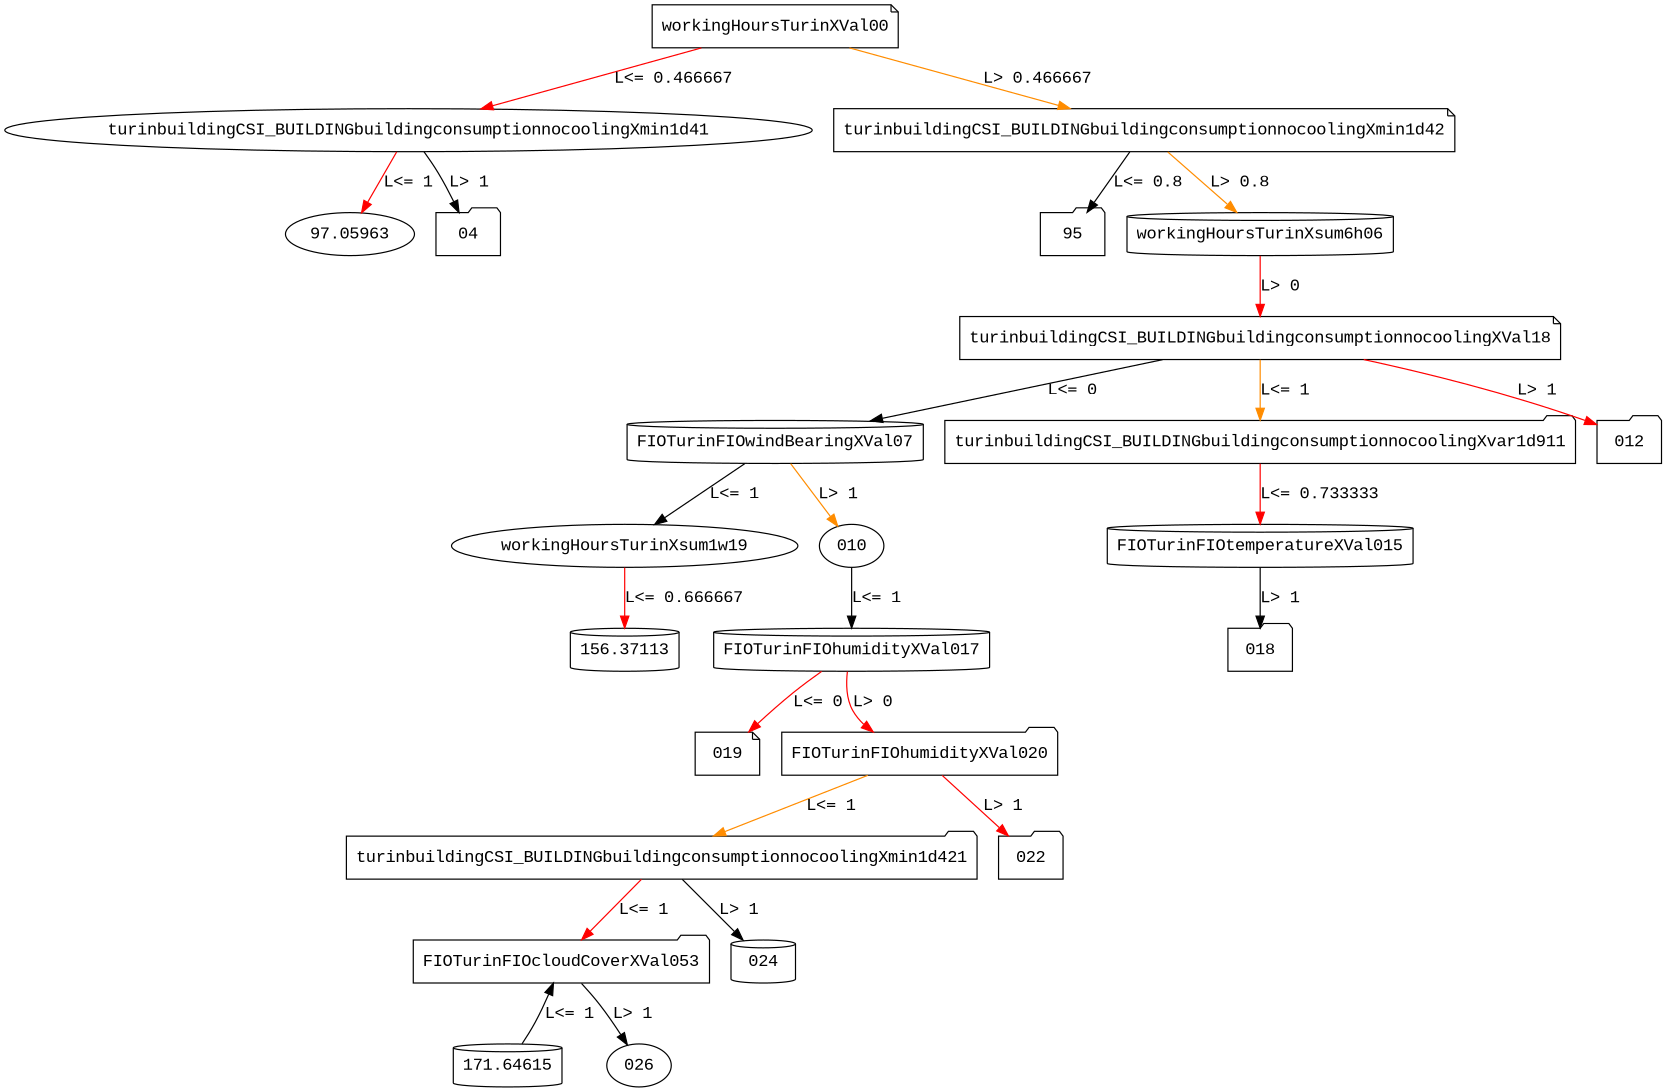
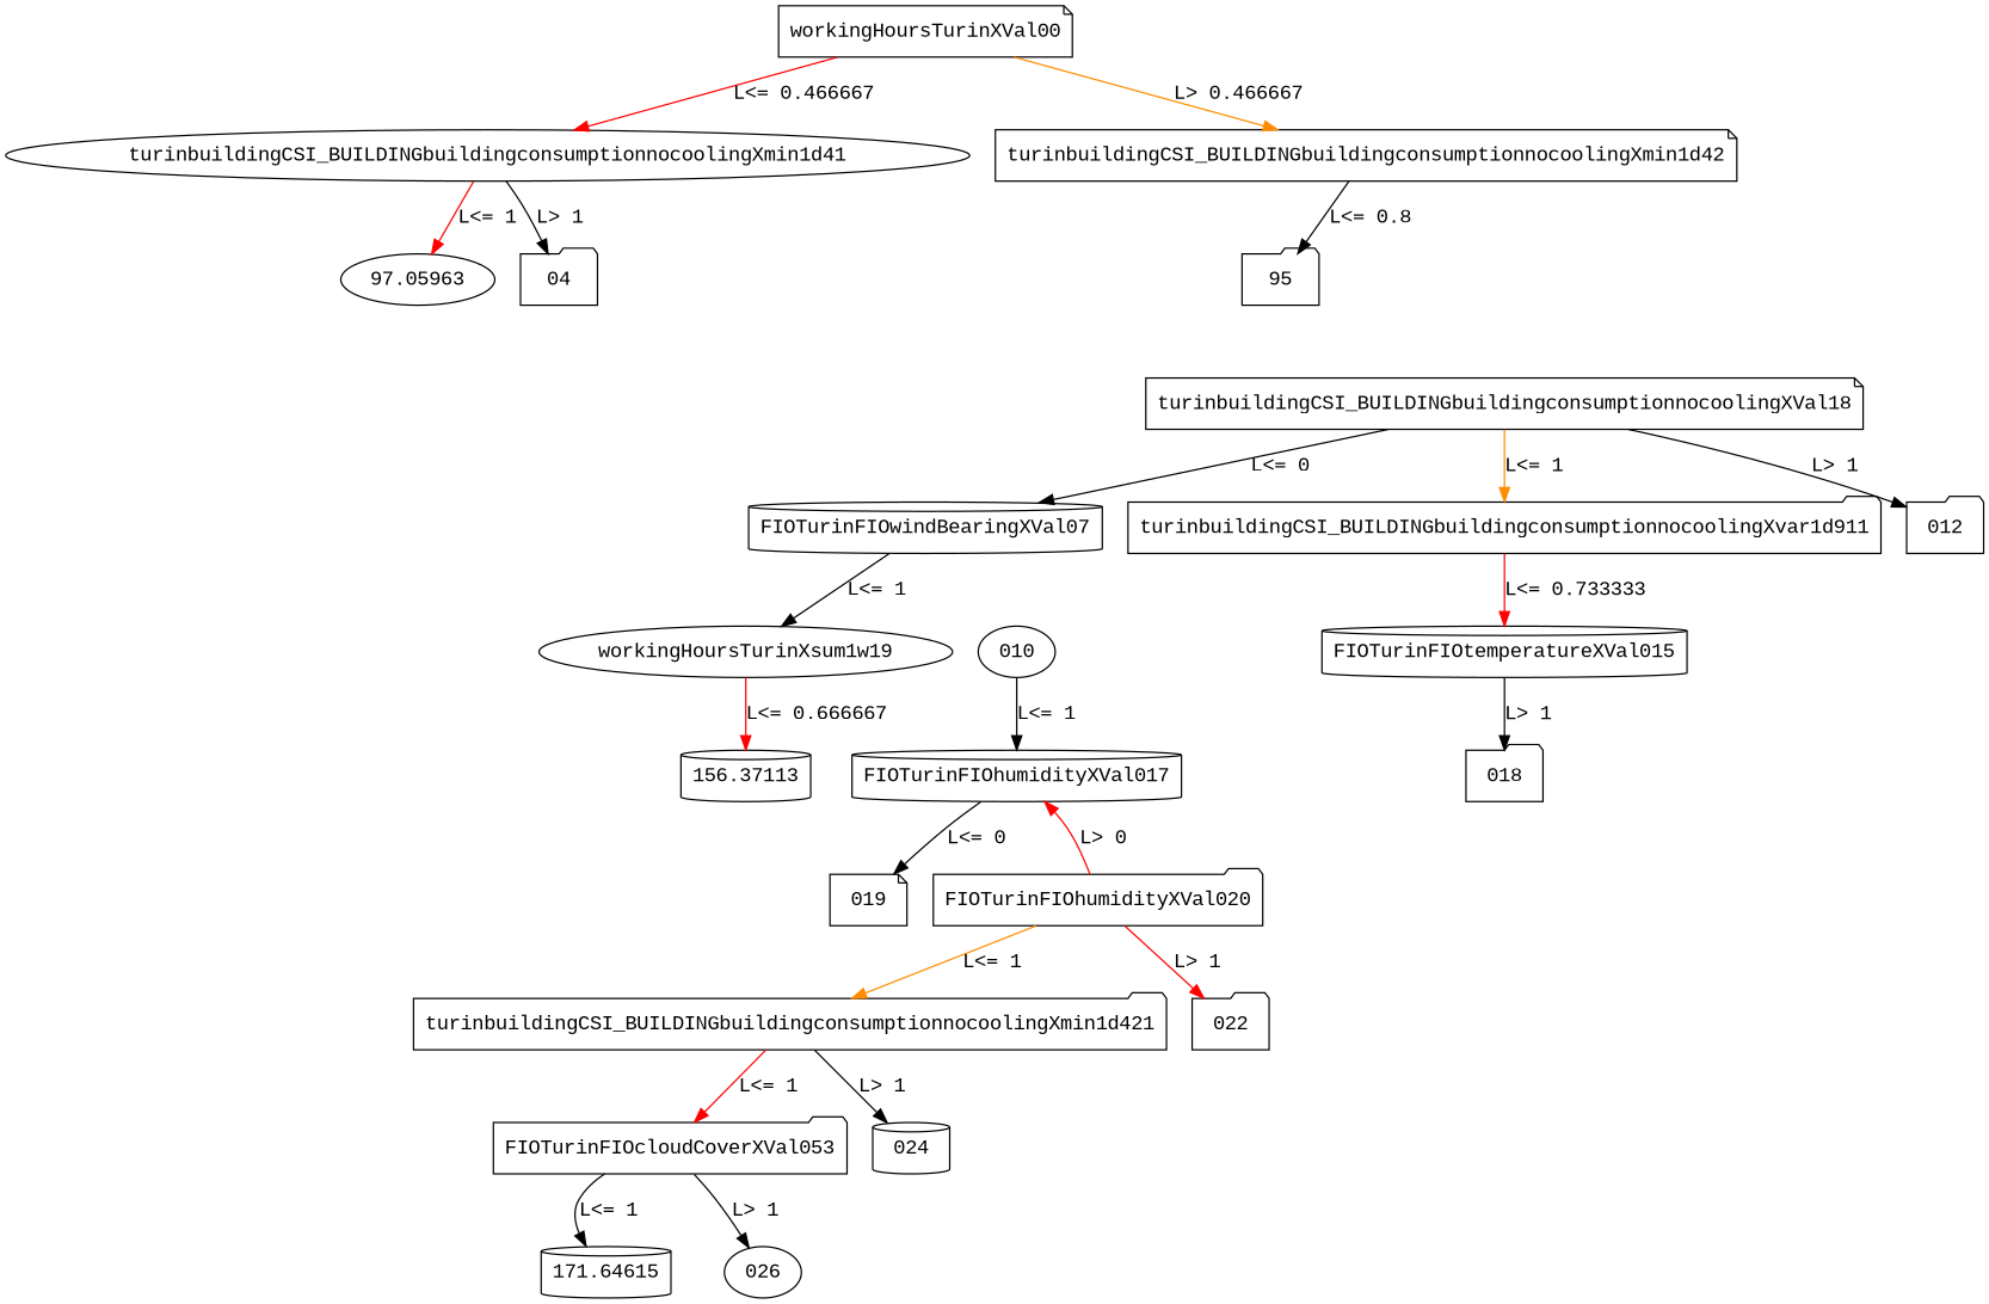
  digraph {
    fontname="Liberation Mono"
    node [fontname="Liberation Mono" shape=folder]
    edge [color=black fontname="Liberation Mono"]
    workingHoursTurinXVal00 [shape=note]
    turinbuildingCSI_BUILDINGbuildingconsumptionnocoolingXmin1d41 [shape=ellipse]
    turinbuildingCSI_BUILDINGbuildingconsumptionnocoolingXmin1d42 [shape=note]
    n4 [label=97.05963 shape=ellipse]
    04
    n6 [label=95]
-   workingHoursTurinXsum6h06 [shape=cylinder]
    turinbuildingCSI_BUILDINGbuildingconsumptionnocoolingXVal18 [shape=note]
    FIOTurinFIOwindBearingXVal07 [shape=cylinder]
    workingHoursTurinXsum1w19 [shape=ellipse]
    010 [shape=ellipse]
    turinbuildingCSI_BUILDINGbuildingconsumptionnocoolingXvar1d911
    012
    156.37113 [shape=cylinder]
    FIOTurinFIOhumidityXVal017 [shape=cylinder]
    FIOTurinFIOtemperatureXVal015 [shape=cylinder]
    018
    019 [shape=note]
    FIOTurinFIOhumidityXVal020
    turinbuildingCSI_BUILDINGbuildingconsumptionnocoolingXmin1d421
    022
    n22 [label=FIOTurinFIOcloudCoverXVal053]
    024 [shape=cylinder]
    n24 [label=171.64615 shape=cylinder]
    026 [shape=ellipse]
    workingHoursTurinXVal00 -> turinbuildingCSI_BUILDINGbuildingconsumptionnocoolingXmin1d41 [color=red label="L<= 0.466667"]
    workingHoursTurinXVal00 -> turinbuildingCSI_BUILDINGbuildingconsumptionnocoolingXmin1d42 [color=darkorange label="L> 0.466667"]
    turinbuildingCSI_BUILDINGbuildingconsumptionnocoolingXmin1d41 -> n4 [color=red label="L<= 1"]
    turinbuildingCSI_BUILDINGbuildingconsumptionnocoolingXmin1d41 -> 04 [label="L> 1"]
    turinbuildingCSI_BUILDINGbuildingconsumptionnocoolingXmin1d42 -> n6 [label="L<= 0.8"]
-   turinbuildingCSI_BUILDINGbuildingconsumptionnocoolingXmin1d42 -> workingHoursTurinXsum6h06 [color=darkorange label="L> 0.8"]
-   workingHoursTurinXsum6h06 -> turinbuildingCSI_BUILDINGbuildingconsumptionnocoolingXVal18 [color=red label="L> 0"]
    turinbuildingCSI_BUILDINGbuildingconsumptionnocoolingXVal18 -> FIOTurinFIOwindBearingXVal07 [label="L<= 0"]
    turinbuildingCSI_BUILDINGbuildingconsumptionnocoolingXVal18 -> turinbuildingCSI_BUILDINGbuildingconsumptionnocoolingXvar1d911 [color=darkorange label="L<= 1"]
-   turinbuildingCSI_BUILDINGbuildingconsumptionnocoolingXVal18 -> 012 [color=red label="L> 1"]
+   turinbuildingCSI_BUILDINGbuildingconsumptionnocoolingXVal18 -> 012 [label="L> 1"]
    FIOTurinFIOwindBearingXVal07 -> workingHoursTurinXsum1w19 [label="L<= 1"]
-   FIOTurinFIOwindBearingXVal07 -> 010 [color=darkorange label="L> 1"]
    workingHoursTurinXsum1w19 -> 156.37113 [color=red label="L<= 0.666667"]
    010 -> FIOTurinFIOhumidityXVal017 [label="L<= 1"]
    turinbuildingCSI_BUILDINGbuildingconsumptionnocoolingXvar1d911 -> FIOTurinFIOtemperatureXVal015 [color=red label="L<= 0.733333"]
-   FIOTurinFIOhumidityXVal017 -> 019 [color=red label="L<= 0"]
-   FIOTurinFIOhumidityXVal017 -> FIOTurinFIOhumidityXVal020 [color=red label="L> 0"]
+   FIOTurinFIOhumidityXVal017 -> 019 [label="L<= 0"]
+   FIOTurinFIOhumidityXVal020 -> FIOTurinFIOhumidityXVal017 [color=red label="L> 0"]
    FIOTurinFIOtemperatureXVal015 -> 018 [label="L> 1"]
    FIOTurinFIOhumidityXVal020 -> turinbuildingCSI_BUILDINGbuildingconsumptionnocoolingXmin1d421 [color=darkorange label="L<= 1"]
    FIOTurinFIOhumidityXVal020 -> 022 [color=red label="L> 1"]
    turinbuildingCSI_BUILDINGbuildingconsumptionnocoolingXmin1d421 -> n22 [color=red label="L<= 1"]
    turinbuildingCSI_BUILDINGbuildingconsumptionnocoolingXmin1d421 -> 024 [label="L> 1"]
-   n24 -> n22 [label="L<= 1"]
+   n22 -> n24 [label="L<= 1"]
    n22 -> 026 [label="L> 1"]
  }
